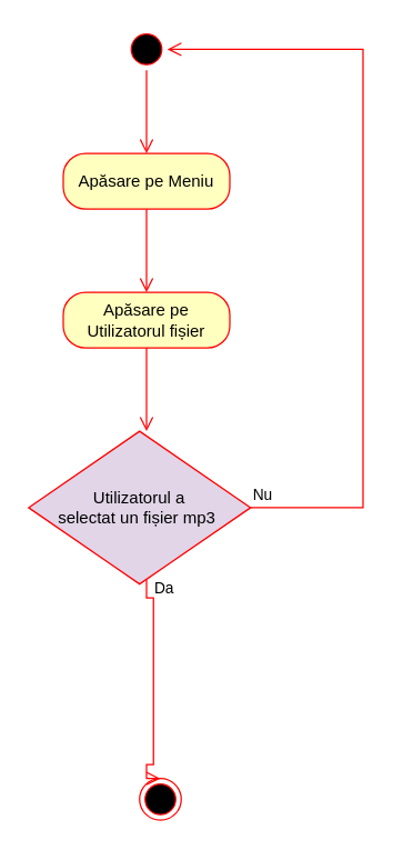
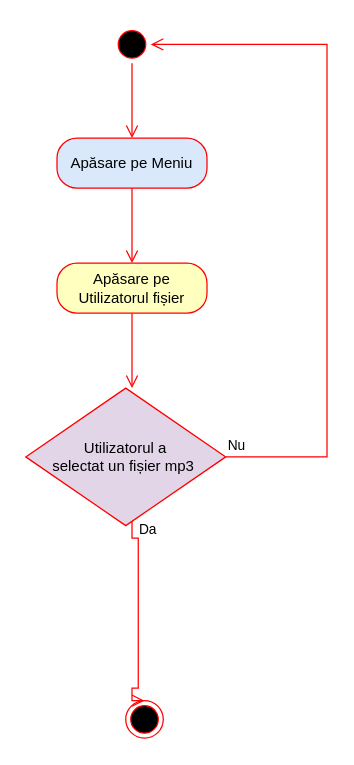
  <mxCell id="0" />
  <mxCell id="1" parent="0" />
  <mxCell id="2" value="" style="ellipse;html=1;shape=startState;fillColor=#000000;strokeColor=#ff0000;direction=west;" vertex="1" parent="1"><mxGeometry x="90" y="20" width="30" height="30" as="geometry" /></mxCell>
  <mxCell id="3" value="" style="edgeStyle=orthogonalEdgeStyle;html=1;verticalAlign=bottom;endArrow=open;endSize=8;strokeColor=#ff0000;rounded=0;" edge="1" source="2" parent="1"><mxGeometry relative="1" as="geometry"><mxPoint x="105" y="110" as="targetPoint" /></mxGeometry></mxCell>
- <mxCell id="4" value="Apăsare pe Meniu" style="rounded=1;whiteSpace=wrap;html=1;arcSize=40;fontColor=#000000;fillColor=#ffffc0;strokeColor=#ff0000;" vertex="1" parent="1"><mxGeometry x="45" y="110" width="120" height="40" as="geometry" /></mxCell>
+ <mxCell id="4" value="Apăsare pe Meniu" style="rounded=1;whiteSpace=wrap;html=1;arcSize=40;fontColor=#000000;fillColor=#dae8fc;strokeColor=#ff0000;" vertex="1" parent="1"><mxGeometry x="45" y="110" width="120" height="40" as="geometry" /></mxCell>
  <mxCell id="5" value="" style="edgeStyle=orthogonalEdgeStyle;html=1;verticalAlign=bottom;endArrow=open;endSize=8;strokeColor=#ff0000;rounded=0;" edge="1" source="4" parent="1"><mxGeometry relative="1" as="geometry"><mxPoint x="105" y="210" as="targetPoint" /></mxGeometry></mxCell>
  <mxCell id="6" value="Apăsare pe Utilizatorul fișier" style="rounded=1;whiteSpace=wrap;html=1;arcSize=40;fontColor=#000000;fillColor=#ffffc0;strokeColor=#ff0000;" vertex="1" parent="1"><mxGeometry x="45" y="210" width="120" height="40" as="geometry" /></mxCell>
  <mxCell id="7" value="" style="edgeStyle=orthogonalEdgeStyle;html=1;verticalAlign=bottom;endArrow=open;endSize=8;strokeColor=#ff0000;rounded=0;" edge="1" source="6" parent="1"><mxGeometry relative="1" as="geometry"><mxPoint x="105" y="310" as="targetPoint" /></mxGeometry></mxCell>
  <mxCell id="8" value="Utilizatorul a &lt;br&gt;selectat un fișier mp3&amp;nbsp;" style="rhombus;whiteSpace=wrap;html=1;fontColor=#000000;fillColor=#e1d5e7;strokeColor=#ff0000;" vertex="1" parent="1"><mxGeometry x="20" y="310" width="160" height="110" as="geometry" /></mxCell>
  <mxCell id="9" value="Nu" style="edgeStyle=orthogonalEdgeStyle;html=1;align=left;verticalAlign=bottom;endArrow=open;endSize=8;strokeColor=#ff0000;rounded=0;entryX=0;entryY=0.5;entryDx=0;entryDy=0;" edge="1" source="8" parent="1" target="2"><mxGeometry x="-1" relative="1" as="geometry"><mxPoint x="260" y="40" as="targetPoint" /><Array as="points"><mxPoint x="261" y="365" /><mxPoint x="261" y="35" /></Array></mxGeometry></mxCell>
  <mxCell id="10" value="Da" style="edgeStyle=orthogonalEdgeStyle;html=1;align=left;verticalAlign=top;endArrow=open;endSize=8;strokeColor=#ff0000;rounded=0;entryX=0.5;entryY=0;entryDx=0;entryDy=0;" edge="1" source="8" parent="1" target="11"><mxGeometry x="-0.791" y="20" relative="1" as="geometry"><mxPoint x="101" y="550" as="targetPoint" /><Array as="points"><mxPoint x="105" y="430" /><mxPoint x="110" y="430" /><mxPoint x="110" y="550" /><mxPoint x="105" y="550" /></Array><mxPoint as="offset" /></mxGeometry></mxCell>
  <mxCell id="11" value="" style="ellipse;html=1;shape=endState;fillColor=#000000;strokeColor=#ff0000;" vertex="1" parent="1"><mxGeometry x="100" y="560" width="30" height="30" as="geometry" /></mxCell>
